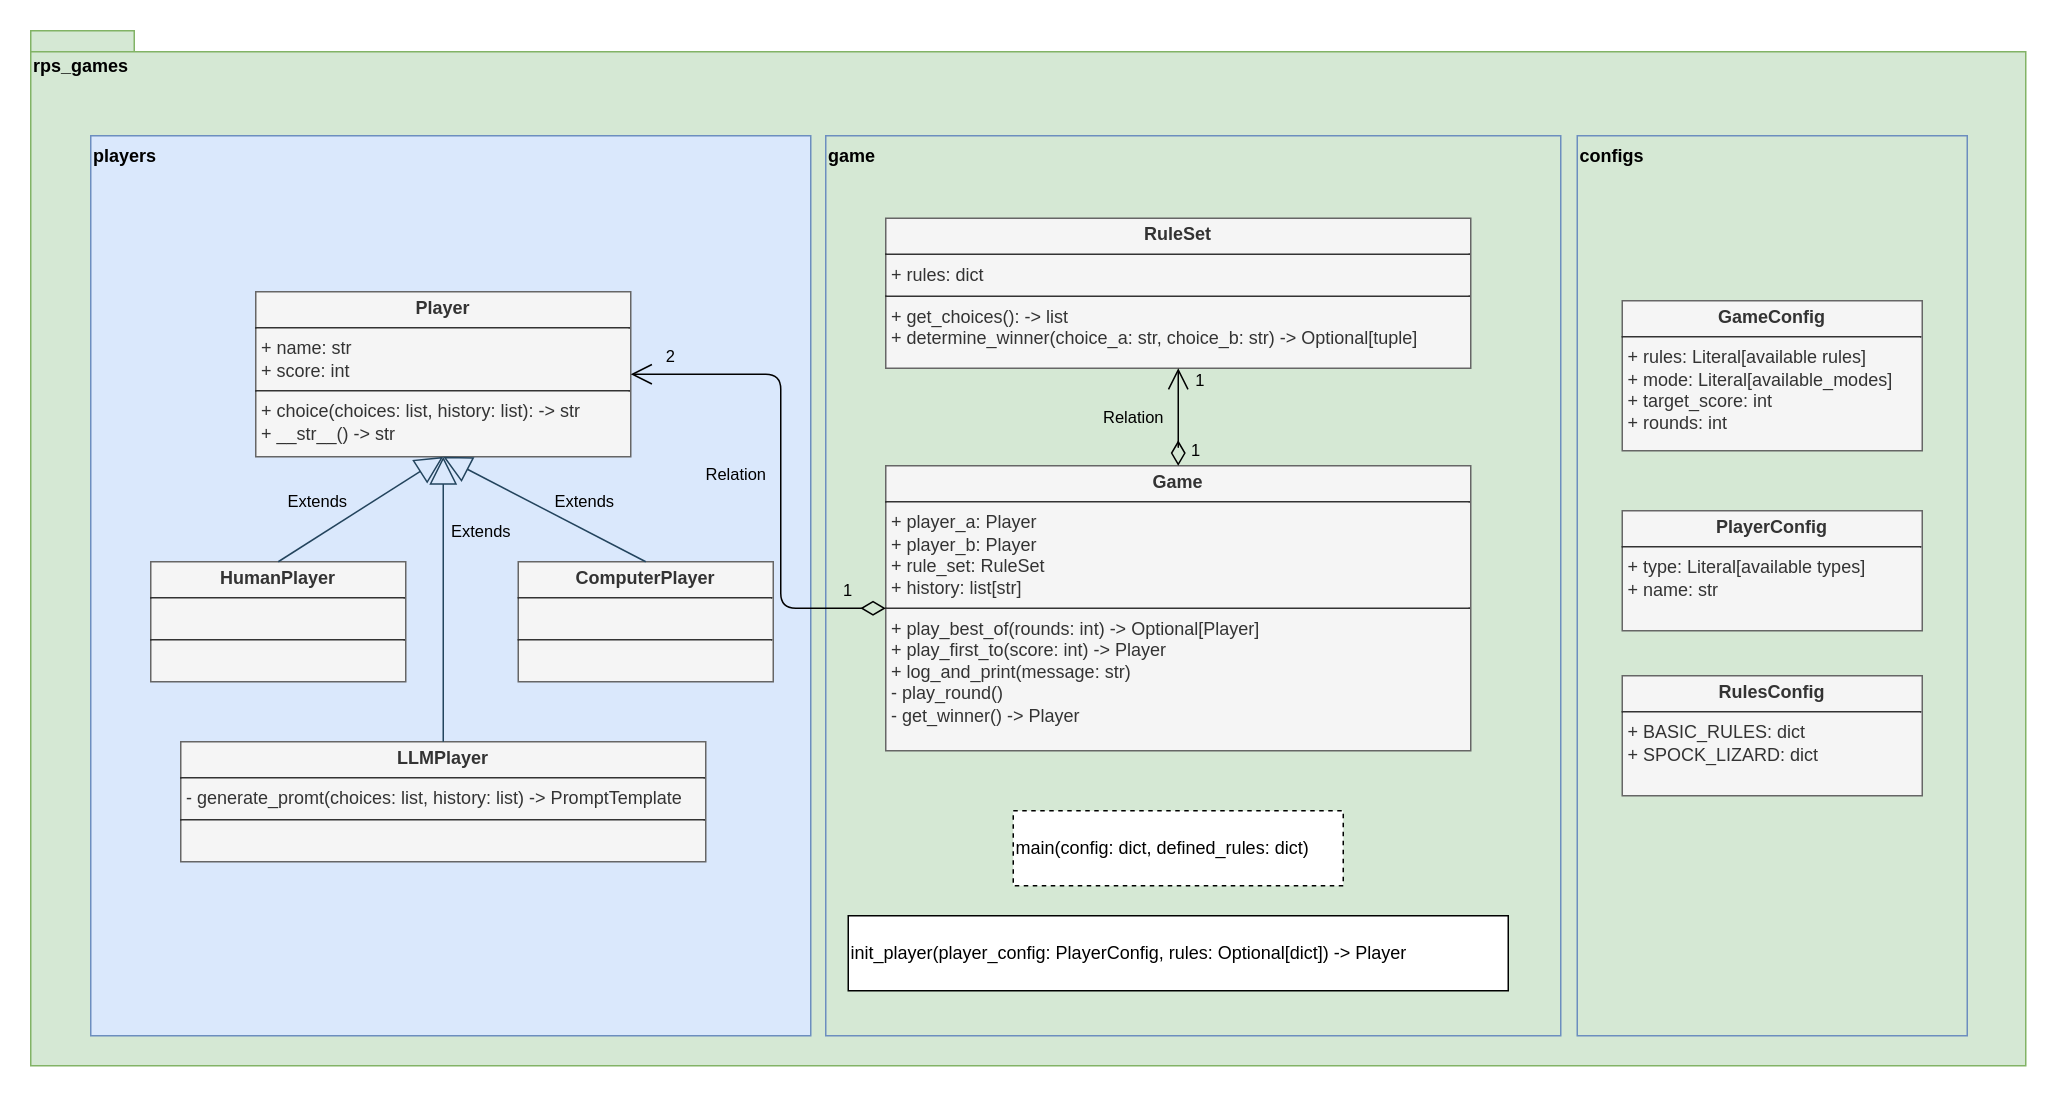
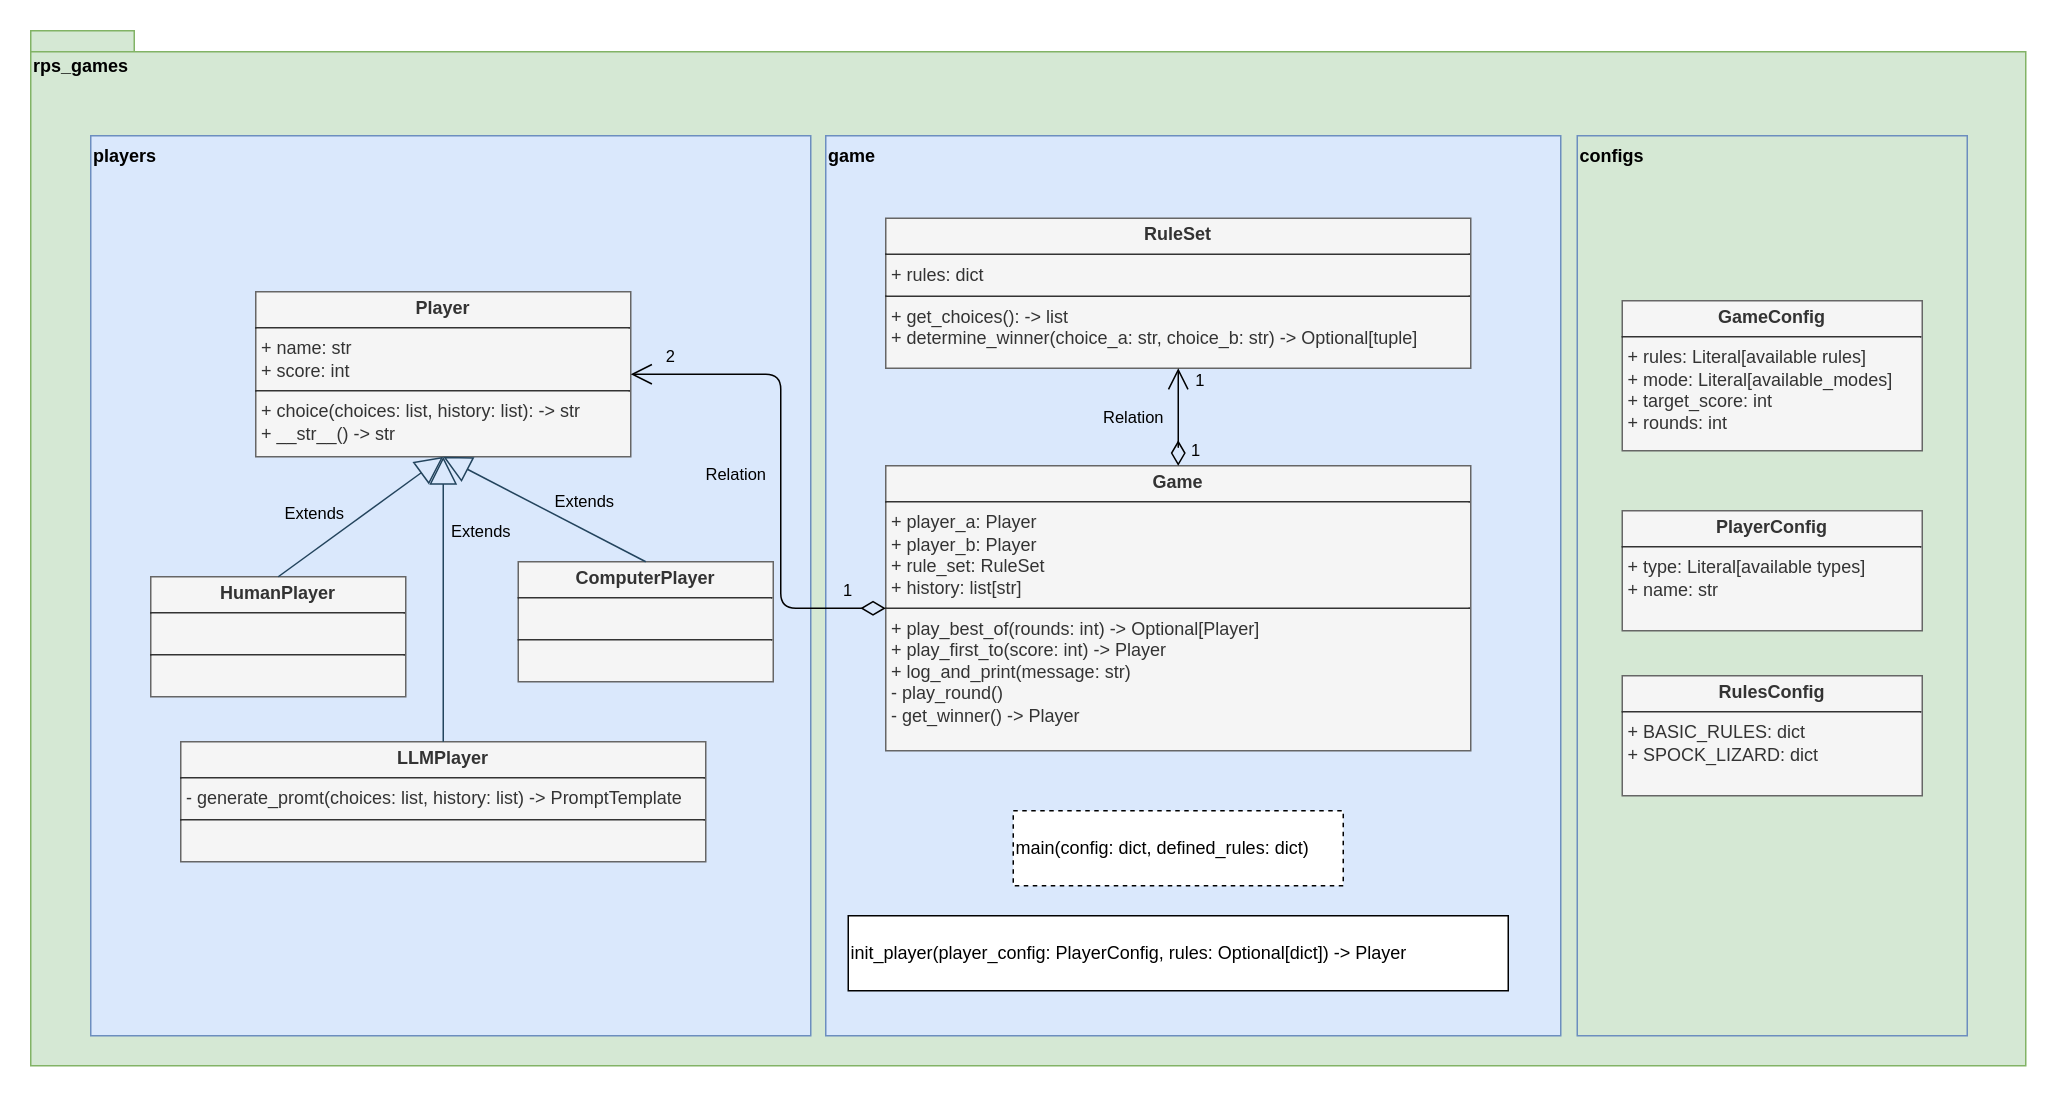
  <mxCell id="0" />
  <mxCell id="1" parent="0" />
  <mxCell id="2" value="rps_games" style="shape=folder;fontStyle=1;spacingTop=10;tabWidth=40;tabHeight=14;tabPosition=left;html=1;whiteSpace=wrap;verticalAlign=top;align=left;fillColor=#d5e8d4;strokeColor=#82b366;" parent="1" vertex="1"><mxGeometry x="20" y="20" width="1330" height="690" as="geometry" /></mxCell>
  <mxCell id="3" value="players" style="html=1;whiteSpace=wrap;align=left;verticalAlign=top;fontStyle=1;fillColor=#dae8fc;strokeColor=#6c8ebf;" parent="1" vertex="1"><mxGeometry x="60" y="90" width="480" height="600" as="geometry" /></mxCell>
- <mxCell id="4" value="game" style="html=1;whiteSpace=wrap;align=left;verticalAlign=top;fontStyle=1;fillColor=#d5e8d4;strokeColor=#6c8ebf;" parent="1" vertex="1"><mxGeometry x="550" y="90" width="490" height="600" as="geometry" /></mxCell>
+ <mxCell id="4" value="game" style="html=1;whiteSpace=wrap;align=left;verticalAlign=top;fontStyle=1;fillColor=#dae8fc;strokeColor=#6c8ebf;" parent="1" vertex="1"><mxGeometry x="550" y="90" width="490" height="600" as="geometry" /></mxCell>
  <mxCell id="5" value="&lt;p style=&quot;margin:0px;margin-top:4px;text-align:center;&quot;&gt;&lt;b&gt;RuleSet&lt;/b&gt;&lt;/p&gt;&lt;hr size=&quot;1&quot; style=&quot;border-style:solid;&quot;&gt;&lt;p style=&quot;margin:0px;margin-left:4px;&quot;&gt;+ rules: dict&lt;/p&gt;&lt;hr size=&quot;1&quot; style=&quot;border-style:solid;&quot;&gt;&lt;p style=&quot;margin:0px;margin-left:4px;&quot;&gt;+ get_choices(): -&amp;gt; list&lt;/p&gt;&lt;p style=&quot;margin:0px;margin-left:4px;&quot;&gt;+ determine_winner(choice_a: str, choice_b: str) -&amp;gt; Optional[tuple]&lt;/p&gt;" style="verticalAlign=top;align=left;overflow=fill;html=1;whiteSpace=wrap;fillColor=#f5f5f5;strokeColor=#666666;fontColor=#333333;" parent="1" vertex="1"><mxGeometry x="590" y="145" width="390" height="100" as="geometry" /></mxCell>
  <mxCell id="6" value="&lt;p style=&quot;margin:0px;margin-top:4px;text-align:center;&quot;&gt;&lt;b&gt;Player&lt;/b&gt;&lt;/p&gt;&lt;hr size=&quot;1&quot; style=&quot;border-style:solid;&quot;&gt;&lt;p style=&quot;margin:0px;margin-left:4px;&quot;&gt;+ name: str&lt;/p&gt;&lt;p style=&quot;margin:0px;margin-left:4px;&quot;&gt;+ score: int&lt;/p&gt;&lt;hr size=&quot;1&quot; style=&quot;border-style:solid;&quot;&gt;&lt;p style=&quot;margin:0px;margin-left:4px;&quot;&gt;+ choice(choices: list, history: list): -&amp;gt; str&lt;/p&gt;&lt;p style=&quot;margin:0px;margin-left:4px;&quot;&gt;+ __str__() -&amp;gt; str&lt;/p&gt;" style="verticalAlign=top;align=left;overflow=fill;html=1;whiteSpace=wrap;fillColor=#f5f5f5;strokeColor=#666666;fontColor=#333333;" parent="1" vertex="1"><mxGeometry x="170" y="194" width="250" height="110" as="geometry" /></mxCell>
- <mxCell id="7" value="&lt;p style=&quot;margin:0px;margin-top:4px;text-align:center;&quot;&gt;&lt;b&gt;HumanPlayer&lt;/b&gt;&lt;/p&gt;&lt;hr size=&quot;1&quot; style=&quot;border-style:solid;&quot;&gt;&lt;p style=&quot;margin:0px;margin-left:4px;&quot;&gt;&lt;br&gt;&lt;/p&gt;&lt;hr size=&quot;1&quot; style=&quot;border-style:solid;&quot;&gt;&lt;p style=&quot;margin:0px;margin-left:4px;&quot;&gt;&lt;br&gt;&lt;/p&gt;" style="verticalAlign=top;align=left;overflow=fill;html=1;whiteSpace=wrap;fillColor=#f5f5f5;strokeColor=#666666;fontColor=#333333;" parent="1" vertex="1"><mxGeometry x="100" y="374" width="170" height="80" as="geometry" /></mxCell>
+ <mxCell id="7" value="&lt;p style=&quot;margin:0px;margin-top:4px;text-align:center;&quot;&gt;&lt;b&gt;HumanPlayer&lt;/b&gt;&lt;/p&gt;&lt;hr size=&quot;1&quot; style=&quot;border-style:solid;&quot;&gt;&lt;p style=&quot;margin:0px;margin-left:4px;&quot;&gt;&lt;br&gt;&lt;/p&gt;&lt;hr size=&quot;1&quot; style=&quot;border-style:solid;&quot;&gt;&lt;p style=&quot;margin:0px;margin-left:4px;&quot;&gt;&lt;br&gt;&lt;/p&gt;" style="verticalAlign=top;align=left;overflow=fill;html=1;whiteSpace=wrap;fillColor=#f5f5f5;strokeColor=#666666;fontColor=#333333;" parent="1" vertex="1"><mxGeometry x="100" y="384" width="170" height="80" as="geometry" /></mxCell>
  <mxCell id="8" value="&lt;p style=&quot;margin:0px;margin-top:4px;text-align:center;&quot;&gt;&lt;b&gt;ComputerPlayer&lt;/b&gt;&lt;/p&gt;&lt;hr size=&quot;1&quot; style=&quot;border-style:solid;&quot;&gt;&lt;p style=&quot;margin:0px;margin-left:4px;&quot;&gt;&lt;br&gt;&lt;/p&gt;&lt;hr size=&quot;1&quot; style=&quot;border-style:solid;&quot;&gt;&lt;p style=&quot;margin:0px;margin-left:4px;&quot;&gt;&lt;br&gt;&lt;/p&gt;" style="verticalAlign=top;align=left;overflow=fill;html=1;whiteSpace=wrap;fillColor=#f5f5f5;strokeColor=#666666;fontColor=#333333;" parent="1" vertex="1"><mxGeometry x="345" y="374" width="170" height="80" as="geometry" /></mxCell>
  <mxCell id="9" value="Extends" style="endArrow=block;endSize=16;endFill=0;html=1;exitX=0.5;exitY=0;exitDx=0;exitDy=0;entryX=0.5;entryY=1;entryDx=0;entryDy=0;fillColor=#bac8d3;strokeColor=#23445d;labelBackgroundColor=none;" parent="1" source="7" target="6" edge="1"><mxGeometry x="-0.347" y="20" width="160" relative="1" as="geometry"><mxPoint x="210" y="474" as="sourcePoint" /><mxPoint x="370" y="474" as="targetPoint" /><mxPoint as="offset" /></mxGeometry></mxCell>
  <mxCell id="10" value="Extends" style="endArrow=block;endSize=16;endFill=0;html=1;exitX=0.5;exitY=0;exitDx=0;exitDy=0;entryX=0.5;entryY=1;entryDx=0;entryDy=0;fillColor=#bac8d3;strokeColor=#23445d;labelBackgroundColor=none;" parent="1" source="8" target="6" edge="1"><mxGeometry x="-0.275" y="-17" width="160" relative="1" as="geometry"><mxPoint x="195" y="384" as="sourcePoint" /><mxPoint x="325" y="314" as="targetPoint" /><mxPoint as="offset" /></mxGeometry></mxCell>
  <mxCell id="11" value="&lt;p style=&quot;margin:0px;margin-top:4px;text-align:center;&quot;&gt;&lt;b&gt;Game&lt;/b&gt;&lt;/p&gt;&lt;hr size=&quot;1&quot; style=&quot;border-style:solid;&quot;&gt;&lt;p style=&quot;margin:0px;margin-left:4px;&quot;&gt;+ player_a: Player&lt;/p&gt;&lt;p style=&quot;margin:0px;margin-left:4px;&quot;&gt;+ player_b: Player&lt;/p&gt;&lt;p style=&quot;margin:0px;margin-left:4px;&quot;&gt;+ rule_set: RuleSet&lt;/p&gt;&lt;p style=&quot;margin:0px;margin-left:4px;&quot;&gt;+ history: list[str]&lt;/p&gt;&lt;hr size=&quot;1&quot; style=&quot;border-style:solid;&quot;&gt;&lt;p style=&quot;margin:0px;margin-left:4px;&quot;&gt;&lt;span style=&quot;background-color: transparent;&quot;&gt;+ play_best_of(rounds: int) -&amp;gt; Optional[Player]&lt;/span&gt;&lt;/p&gt;&lt;p style=&quot;margin:0px;margin-left:4px;&quot;&gt;+ play_first_to(score: int) -&amp;gt; Player&lt;/p&gt;&lt;p style=&quot;margin:0px;margin-left:4px;&quot;&gt;+ log_and_print(message: str)&lt;/p&gt;&lt;p style=&quot;margin:0px;margin-left:4px;&quot;&gt;- play_round()&lt;/p&gt;&lt;p style=&quot;margin: 0px 0px 0px 4px;&quot;&gt;&lt;span style=&quot;background-color: transparent;&quot;&gt;- get_winner() -&amp;gt; Player&lt;/span&gt;&lt;/p&gt;&lt;p style=&quot;margin:0px;margin-left:4px;&quot;&gt;&lt;br&gt;&lt;/p&gt;" style="verticalAlign=top;align=left;overflow=fill;html=1;whiteSpace=wrap;fillColor=#f5f5f5;strokeColor=#666666;fontColor=#333333;" parent="1" vertex="1"><mxGeometry x="590" y="310" width="390" height="190" as="geometry" /></mxCell>
  <mxCell id="12" value="&lt;p style=&quot;margin:0px;margin-top:4px;text-align:center;&quot;&gt;&lt;b&gt;LLMPlayer&lt;/b&gt;&lt;/p&gt;&lt;hr size=&quot;1&quot; style=&quot;border-style:solid;&quot;&gt;&lt;p style=&quot;margin:0px;margin-left:4px;&quot;&gt;- generate_promt(choices: list, history: list) -&amp;gt; PromptTemplate&lt;/p&gt;&lt;hr size=&quot;1&quot; style=&quot;border-style:solid;&quot;&gt;&lt;p style=&quot;margin:0px;margin-left:4px;&quot;&gt;&lt;br&gt;&lt;/p&gt;" style="verticalAlign=top;align=left;overflow=fill;html=1;whiteSpace=wrap;fillColor=#f5f5f5;strokeColor=#666666;fontColor=#333333;" parent="1" vertex="1"><mxGeometry x="120" y="494" width="350" height="80" as="geometry" /></mxCell>
  <mxCell id="13" value="Extends" style="endArrow=block;endSize=16;endFill=0;html=1;exitX=0.5;exitY=0;exitDx=0;exitDy=0;fillColor=#bac8d3;strokeColor=#23445d;labelBackgroundColor=none;" parent="1" source="12" edge="1"><mxGeometry x="0.474" y="-25" width="160" relative="1" as="geometry"><mxPoint x="425" y="384" as="sourcePoint" /><mxPoint x="295" y="304" as="targetPoint" /><mxPoint as="offset" /></mxGeometry></mxCell>
  <mxCell id="14" value="init_player(player_config: PlayerConfig, rules: Optional[dict]) -&amp;gt; Player" style="html=1;whiteSpace=wrap;align=left;" parent="1" vertex="1"><mxGeometry x="565" y="610" width="440" height="50" as="geometry" /></mxCell>
  <mxCell id="15" value="Relation" style="endArrow=open;html=1;endSize=12;startArrow=diamondThin;startSize=14;startFill=0;edgeStyle=orthogonalEdgeStyle;entryX=1;entryY=0.5;entryDx=0;entryDy=0;exitX=0;exitY=0.5;exitDx=0;exitDy=0;fontColor=default;labelBackgroundColor=none;" parent="1" source="11" target="6" edge="1"><mxGeometry x="-0.026" y="30" relative="1" as="geometry"><mxPoint x="390" y="310" as="sourcePoint" /><mxPoint x="550" y="310" as="targetPoint" /><Array as="points"><mxPoint x="520" y="405" /><mxPoint x="520" y="249" /></Array><mxPoint as="offset" /></mxGeometry></mxCell>
  <mxCell id="16" value="1" style="edgeLabel;resizable=0;html=1;align=left;verticalAlign=top;labelBackgroundColor=none;" parent="15" connectable="0" vertex="1"><mxGeometry x="-1" relative="1" as="geometry"><mxPoint x="-30" y="-25" as="offset" /></mxGeometry></mxCell>
  <mxCell id="17" value="2" style="edgeLabel;resizable=0;html=1;align=right;verticalAlign=top;labelBackgroundColor=none;" parent="15" connectable="0" vertex="1"><mxGeometry x="1" relative="1" as="geometry"><mxPoint x="30" y="-25" as="offset" /></mxGeometry></mxCell>
  <mxCell id="18" value="Relation" style="endArrow=open;html=1;endSize=12;startArrow=diamondThin;startSize=14;startFill=0;edgeStyle=orthogonalEdgeStyle;entryX=0.5;entryY=1;entryDx=0;entryDy=0;exitX=0.5;exitY=0;exitDx=0;exitDy=0;fontColor=default;labelBackgroundColor=none;" parent="1" source="11" target="5" edge="1"><mxGeometry x="-0.026" y="30" relative="1" as="geometry"><mxPoint x="600" y="415" as="sourcePoint" /><mxPoint x="430" y="205" as="targetPoint" /><Array as="points"><mxPoint x="785" y="300" /><mxPoint x="785" y="300" /></Array><mxPoint as="offset" /></mxGeometry></mxCell>
  <mxCell id="19" value="1" style="edgeLabel;resizable=0;html=1;align=left;verticalAlign=top;labelBackgroundColor=none;" parent="18" connectable="0" vertex="1"><mxGeometry x="-1" relative="1" as="geometry"><mxPoint x="7" y="-23" as="offset" /></mxGeometry></mxCell>
  <mxCell id="20" value="1" style="edgeLabel;resizable=0;html=1;align=right;verticalAlign=top;labelBackgroundColor=none;" parent="18" connectable="0" vertex="1"><mxGeometry x="1" relative="1" as="geometry"><mxPoint x="18" y="-5" as="offset" /></mxGeometry></mxCell>
  <mxCell id="21" value="main(config: dict, defined_rules: dict)" style="html=1;whiteSpace=wrap;align=left;dashed=1;" vertex="1" parent="1"><mxGeometry x="675" y="540" width="220" height="50" as="geometry" /></mxCell>
  <mxCell id="22" value="configs" style="html=1;whiteSpace=wrap;align=left;verticalAlign=top;fontStyle=1;fillColor=#d5e8d4;strokeColor=#6c8ebf;" vertex="1" parent="1"><mxGeometry x="1051" y="90" width="260" height="600" as="geometry" /></mxCell>
  <mxCell id="23" value="&lt;p style=&quot;margin:0px;margin-top:4px;text-align:center;&quot;&gt;&lt;b&gt;GameConfig&lt;/b&gt;&lt;/p&gt;&lt;hr size=&quot;1&quot; style=&quot;border-style:solid;&quot;&gt;&lt;p style=&quot;margin:0px;margin-left:4px;&quot;&gt;+ rules: Literal[available rules]&lt;/p&gt;&lt;p style=&quot;margin:0px;margin-left:4px;&quot;&gt;+ mode: Literal[available_modes]&lt;/p&gt;&lt;p style=&quot;margin:0px;margin-left:4px;&quot;&gt;+ target_score: int&lt;/p&gt;&lt;p style=&quot;margin:0px;margin-left:4px;&quot;&gt;+ rounds: int&lt;/p&gt;" style="verticalAlign=top;align=left;overflow=fill;html=1;whiteSpace=wrap;fillColor=#f5f5f5;strokeColor=#666666;fontColor=#333333;" vertex="1" parent="1"><mxGeometry x="1081" y="200" width="200" height="100" as="geometry" /></mxCell>
  <mxCell id="24" value="&lt;p style=&quot;margin:0px;margin-top:4px;text-align:center;&quot;&gt;&lt;b&gt;PlayerConfig&lt;/b&gt;&lt;/p&gt;&lt;hr size=&quot;1&quot; style=&quot;border-style:solid;&quot;&gt;&lt;p style=&quot;margin:0px;margin-left:4px;&quot;&gt;+ type: Literal[available types]&lt;/p&gt;&lt;p style=&quot;margin:0px;margin-left:4px;&quot;&gt;+ name: str&lt;/p&gt;" style="verticalAlign=top;align=left;overflow=fill;html=1;whiteSpace=wrap;fillColor=#f5f5f5;strokeColor=#666666;fontColor=#333333;" vertex="1" parent="1"><mxGeometry x="1081" y="340" width="200" height="80" as="geometry" /></mxCell>
  <mxCell id="25" value="&lt;p style=&quot;margin:0px;margin-top:4px;text-align:center;&quot;&gt;&lt;b&gt;RulesConfig&lt;/b&gt;&lt;/p&gt;&lt;hr size=&quot;1&quot; style=&quot;border-style:solid;&quot;&gt;&lt;p style=&quot;margin:0px;margin-left:4px;&quot;&gt;+ BASIC_RULES: dict&lt;/p&gt;&lt;p style=&quot;margin:0px;margin-left:4px;&quot;&gt;&lt;span style=&quot;background-color: transparent;&quot;&gt;+ SPOCK_LIZARD: dict&lt;/span&gt;&lt;/p&gt;" style="verticalAlign=top;align=left;overflow=fill;html=1;whiteSpace=wrap;fillColor=#f5f5f5;strokeColor=#666666;fontColor=#333333;" vertex="1" parent="1"><mxGeometry x="1081" y="450" width="200" height="80" as="geometry" /></mxCell>
